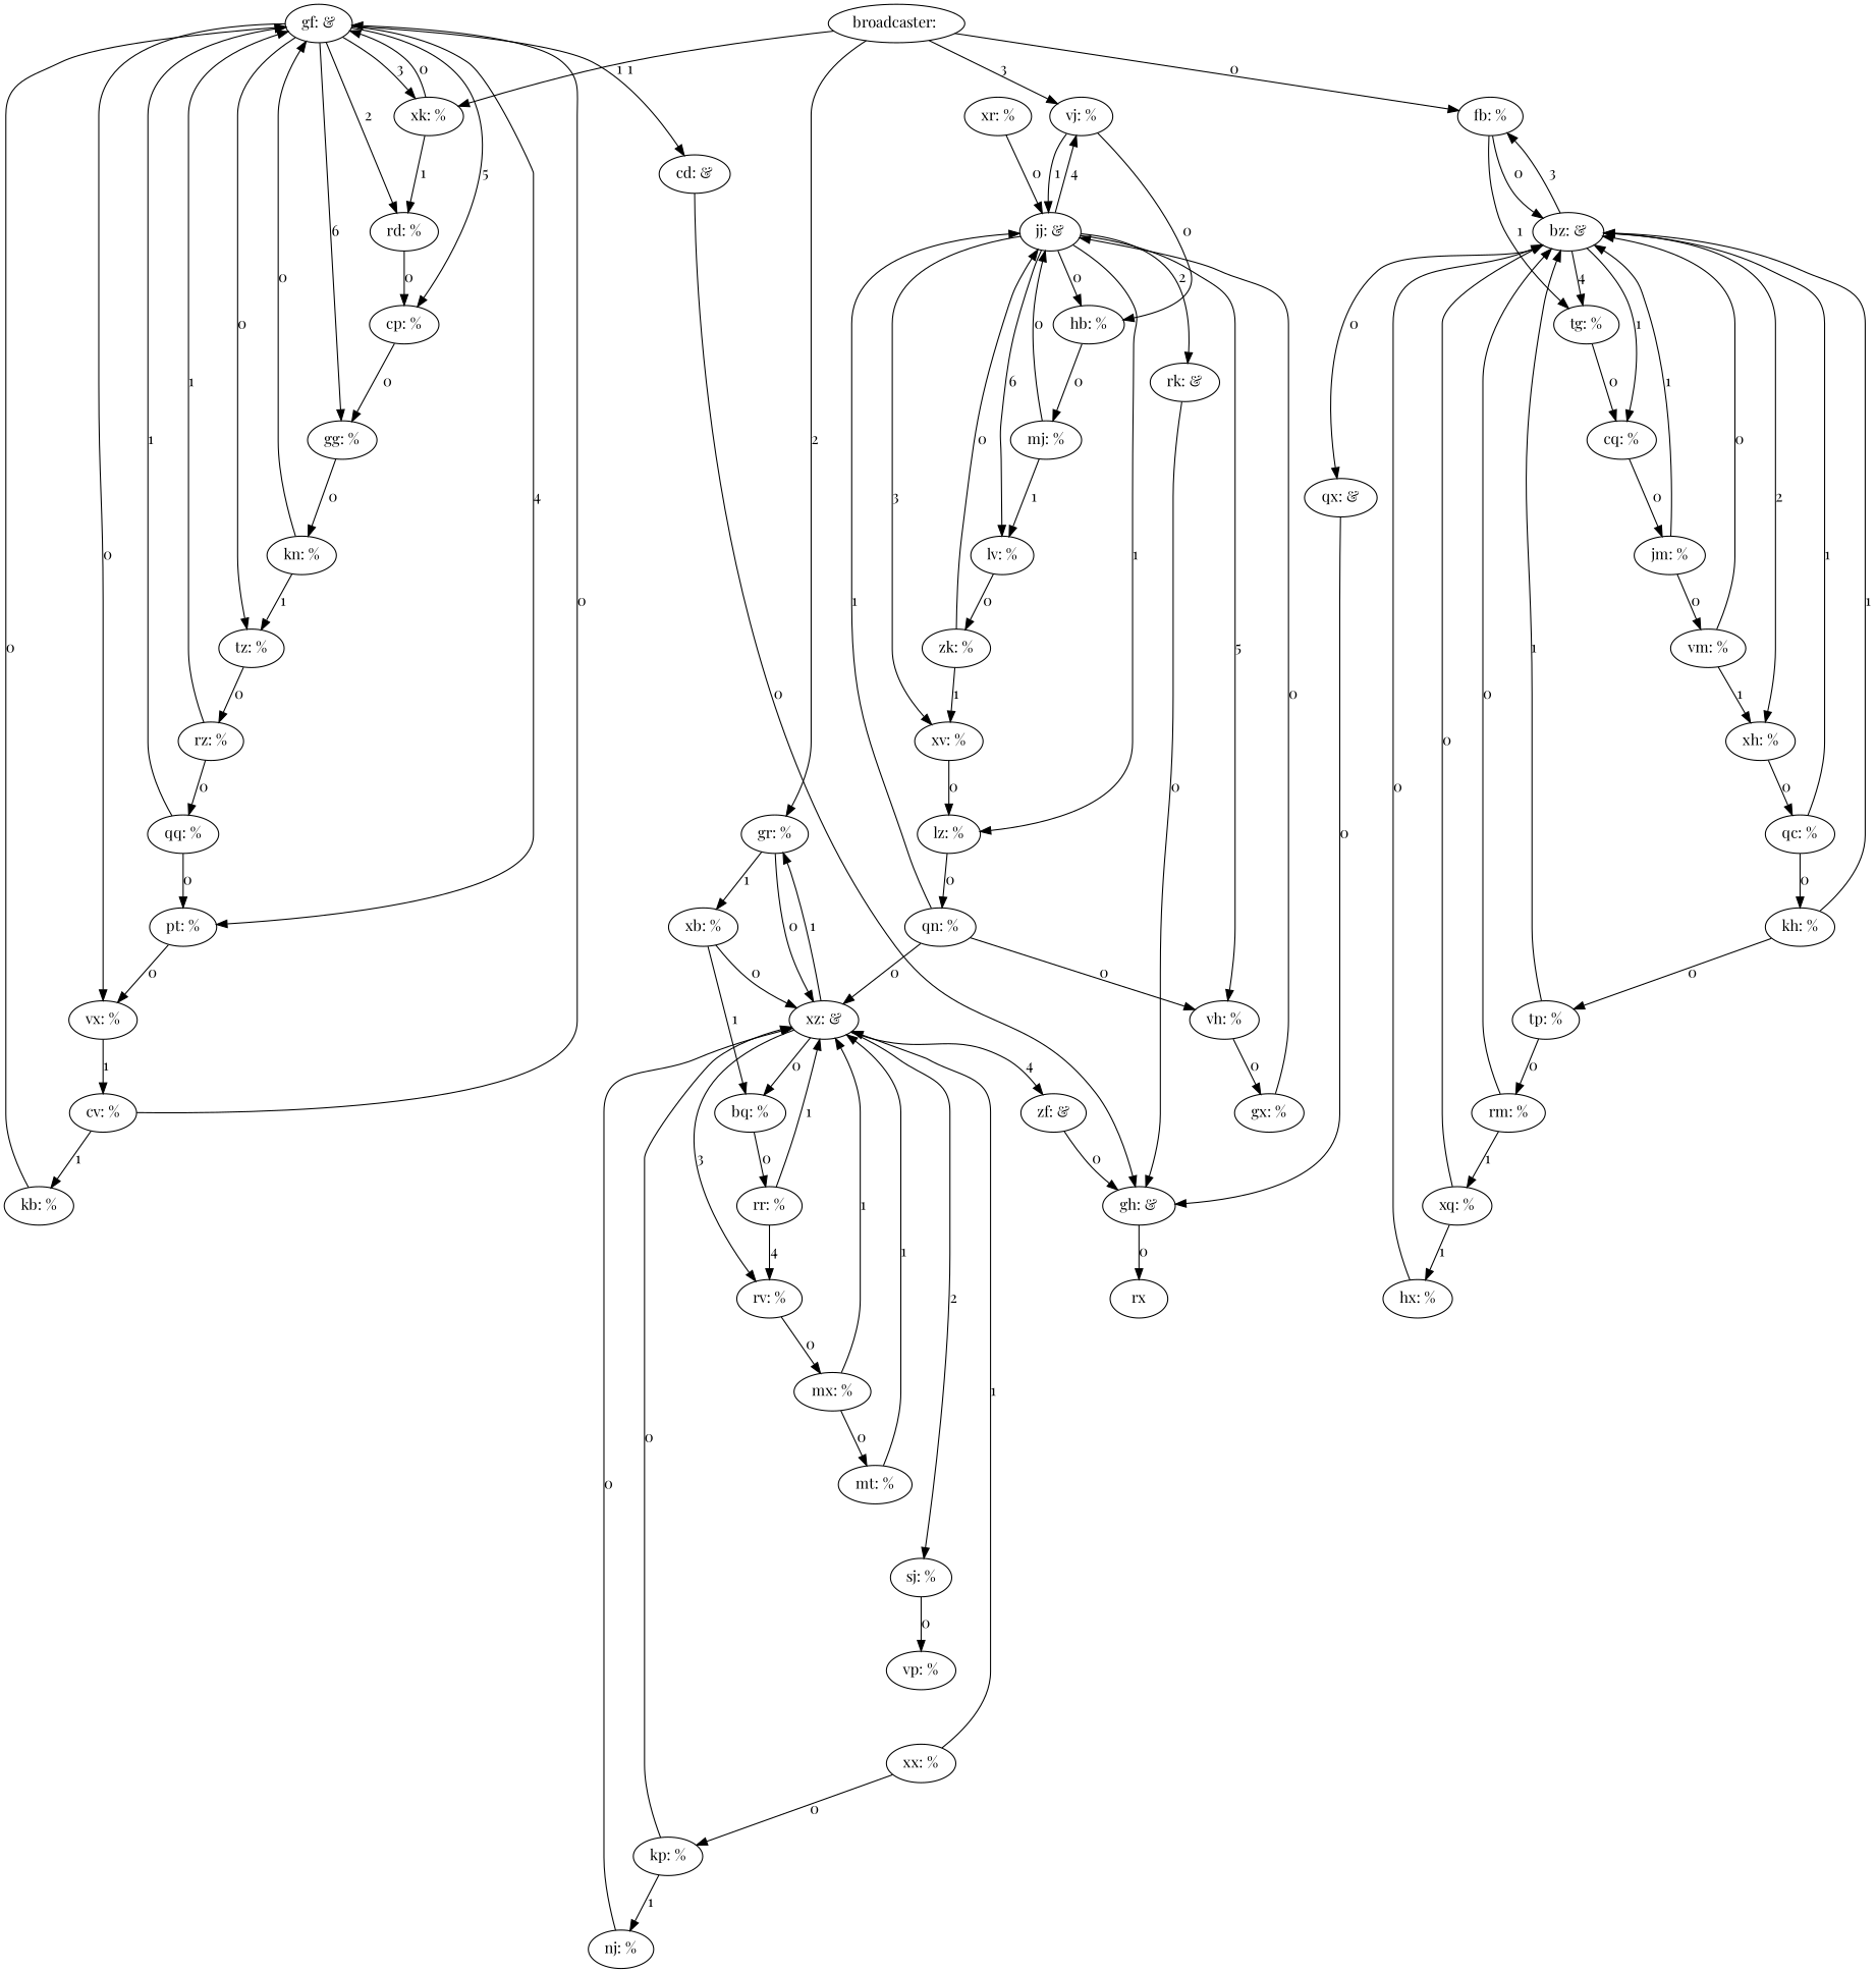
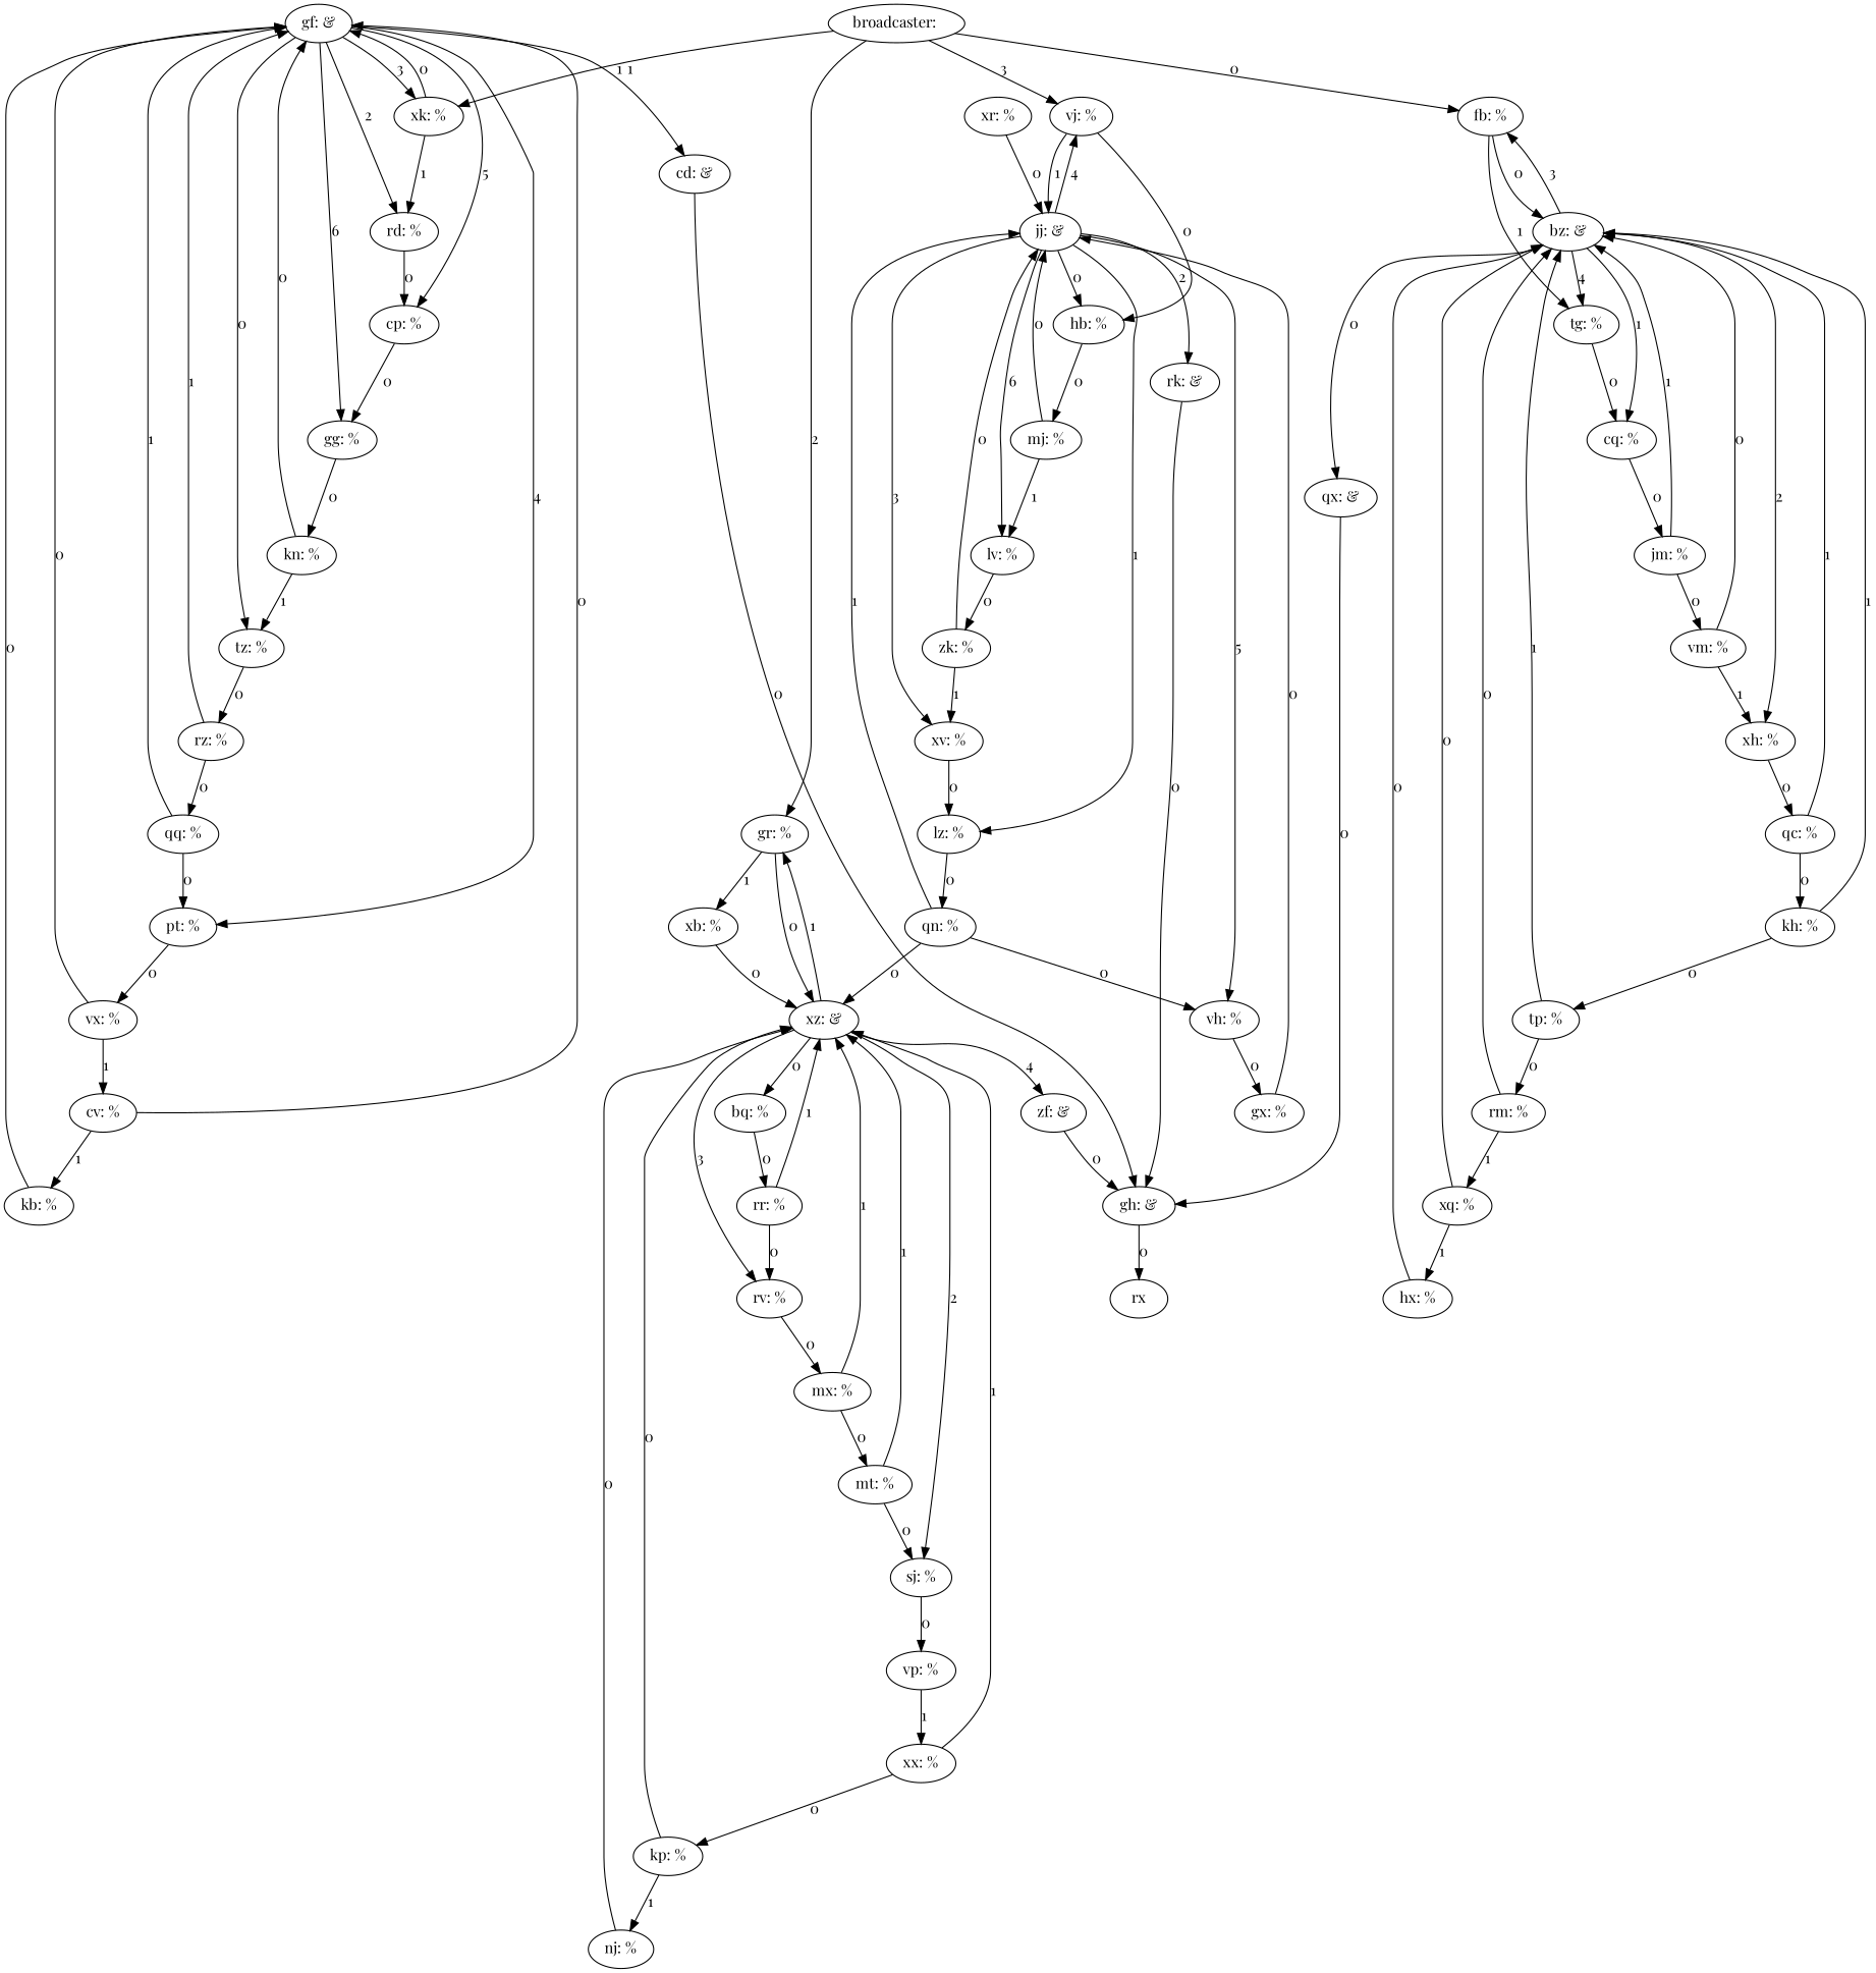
  digraph {
    fontname="Playfair Display"
    node [fontname="Playfair Display"]
    edge [fontname="Playfair Display"]
    n1 [label="rk: &"]
    n2 [label="gh: &"]
    rx
    n4 [label="kn: %"]
    n5 [label="gf: &"]
    n6 [label="tz: %"]
    n7 [label="cp: %"]
    n8 [label="gg: %"]
    n9 [label="pt: %"]
    n10 [label="rd: %"]
    n11 [label="cd: &"]
    n12 [label="xk: %"]
    n13 [label="rz: %"]
    n14 [label="vx: %"]
    n15 [label="qq: %"]
    n16 [label="xv: %"]
    n17 [label="lz: %"]
    n18 [label="qn: %"]
    n19 [label="xz: &"]
    n20 [label="jj: &"]
    n21 [label="vh: %"]
    n22 [label="bq: %"]
    n23 [label="rr: %"]
    n24 [label="rv: %"]
    n25 [label="zf: &"]
    n26 [label="gr: %"]
    n27 [label="sj: %"]
    n28 [label="mx: %"]
    n29 [label="vm: %"]
    n30 [label="bz: &"]
    n31 [label="xh: %"]
    n32 [label="cq: %"]
    n33 [label="tg: %"]
    n34 [label="qx: &"]
    n35 [label="fb: %"]
    n36 [label="qc: %"]
    n37 [label="jm: %"]
    n38 [label="kh: %"]
    n39 [label="nj: %"]
    n40 [label="xb: %"]
    n41 [label="vp: %"]
    n42 [label="mj: %"]
    n43 [label="lv: %"]
    n44 [label="vj: %"]
    n45 [label="hb: %"]
    n46 [label="zk: %"]
    n47 [label="gx: %"]
    n48 [label="mt: %"]
    n49 [label="hx: %"]
    n50 [label="xr: %"]
    n51 [label="kb: %"]
    n52 [label="cv: %"]
    n53 [label="xx: %"]
    n54 [label="kp: %"]
    n55 [label="tp: %"]
    n56 [label="rm: %"]
    n57 [label="xq: %"]
    n58 [label="broadcaster: "]
    n1 -> n2 [label=0]
    n2 -> rx [label=0]
    n4 -> n5 [label=0]
    n4 -> n6 [label=1]
    n5 -> n6 [label=0]
    n5 -> n7 [label=5]
    n5 -> n8 [label=6]
    n5 -> n9 [label=4]
    n5 -> n10 [label=2]
    n5 -> n11 [label=1]
    n5 -> n12 [label=3]
    n6 -> n13 [label=0]
    n7 -> n8 [label=0]
    n8 -> n4 [label=0]
    n9 -> n14 [label=0]
    n10 -> n7 [label=0]
    n11 -> n2 [label=0]
    n12 -> n5 [label=0]
    n12 -> n10 [label=1]
    n13 -> n5 [label=1]
    n13 -> n15 [label=0]
-   n5 -> n14 [label=0]
+   n14 -> n5 [label=0]
    n14 -> n52 [label=1]
    n15 -> n5 [label=1]
    n15 -> n9 [label=0]
    n16 -> n17 [label=0]
    n17 -> n18 [label=0]
    n18 -> n19 [label=0]
    n18 -> n20 [label=1]
    n18 -> n21 [label=0]
    n19 -> n22 [label=0]
    n19 -> n24 [label=3]
    n19 -> n25 [label=4]
    n19 -> n26 [label=1]
    n19 -> n27 [label=2]
    n20 -> n1 [label=2]
    n20 -> n16 [label=3]
    n20 -> n17 [label=1]
    n20 -> n21 [label=5]
    n20 -> n43 [label=6]
    n20 -> n44 [label=4]
    n20 -> n45 [label=0]
    n21 -> n47 [label=0]
    n22 -> n23 [label=0]
    n23 -> n19 [label=1]
-   n23 -> n24 [label=4]
+   n23 -> n24 [label=0]
    n24 -> n28 [label=0]
    n25 -> n2 [label=0]
    n26 -> n19 [label=0]
    n26 -> n40 [label=1]
    n27 -> n41 [label=0]
    n28 -> n19 [label=1]
    n28 -> n48 [label=0]
    n29 -> n30 [label=0]
    n29 -> n31 [label=1]
    n30 -> n31 [label=2]
    n30 -> n32 [label=1]
    n30 -> n33 [label=4]
    n30 -> n34 [label=0]
    n30 -> n35 [label=3]
    n31 -> n36 [label=0]
    n32 -> n37 [label=0]
    n33 -> n32 [label=0]
    n34 -> n2 [label=0]
    n35 -> n30 [label=0]
    n35 -> n33 [label=1]
    n36 -> n30 [label=1]
    n36 -> n38 [label=0]
    n37 -> n29 [label=0]
    n37 -> n30 [label=1]
    n38 -> n30 [label=1]
    n38 -> n55 [label=0]
    n39 -> n19 [label=0]
    n40 -> n19 [label=0]
-   n40 -> n22 [label=1]
+   n41 -> n53 [label=1]
    n42 -> n20 [label=0]
    n42 -> n43 [label=1]
    n43 -> n46 [label=0]
    n44 -> n20 [label=1]
    n44 -> n45 [label=0]
    n45 -> n42 [label=0]
    n46 -> n16 [label=1]
    n46 -> n20 [label=0]
    n47 -> n20 [label=0]
    n48 -> n19 [label=1]
+   n48 -> n27 [label=0]
    n49 -> n30 [label=0]
    n50 -> n20 [label=0]
    n51 -> n5 [label=0]
    n52 -> n5 [label=0]
    n52 -> n51 [label=1]
    n53 -> n19 [label=1]
    n53 -> n54 [label=0]
    n54 -> n19 [label=0]
    n54 -> n39 [label=1]
    n55 -> n30 [label=1]
    n55 -> n56 [label=0]
    n56 -> n30 [label=0]
    n56 -> n57 [label=1]
    n57 -> n30 [label=0]
    n57 -> n49 [label=1]
    n58 -> n12 [label=1]
    n58 -> n26 [label=2]
    n58 -> n35 [label=0]
    n58 -> n44 [label=3]
  }
